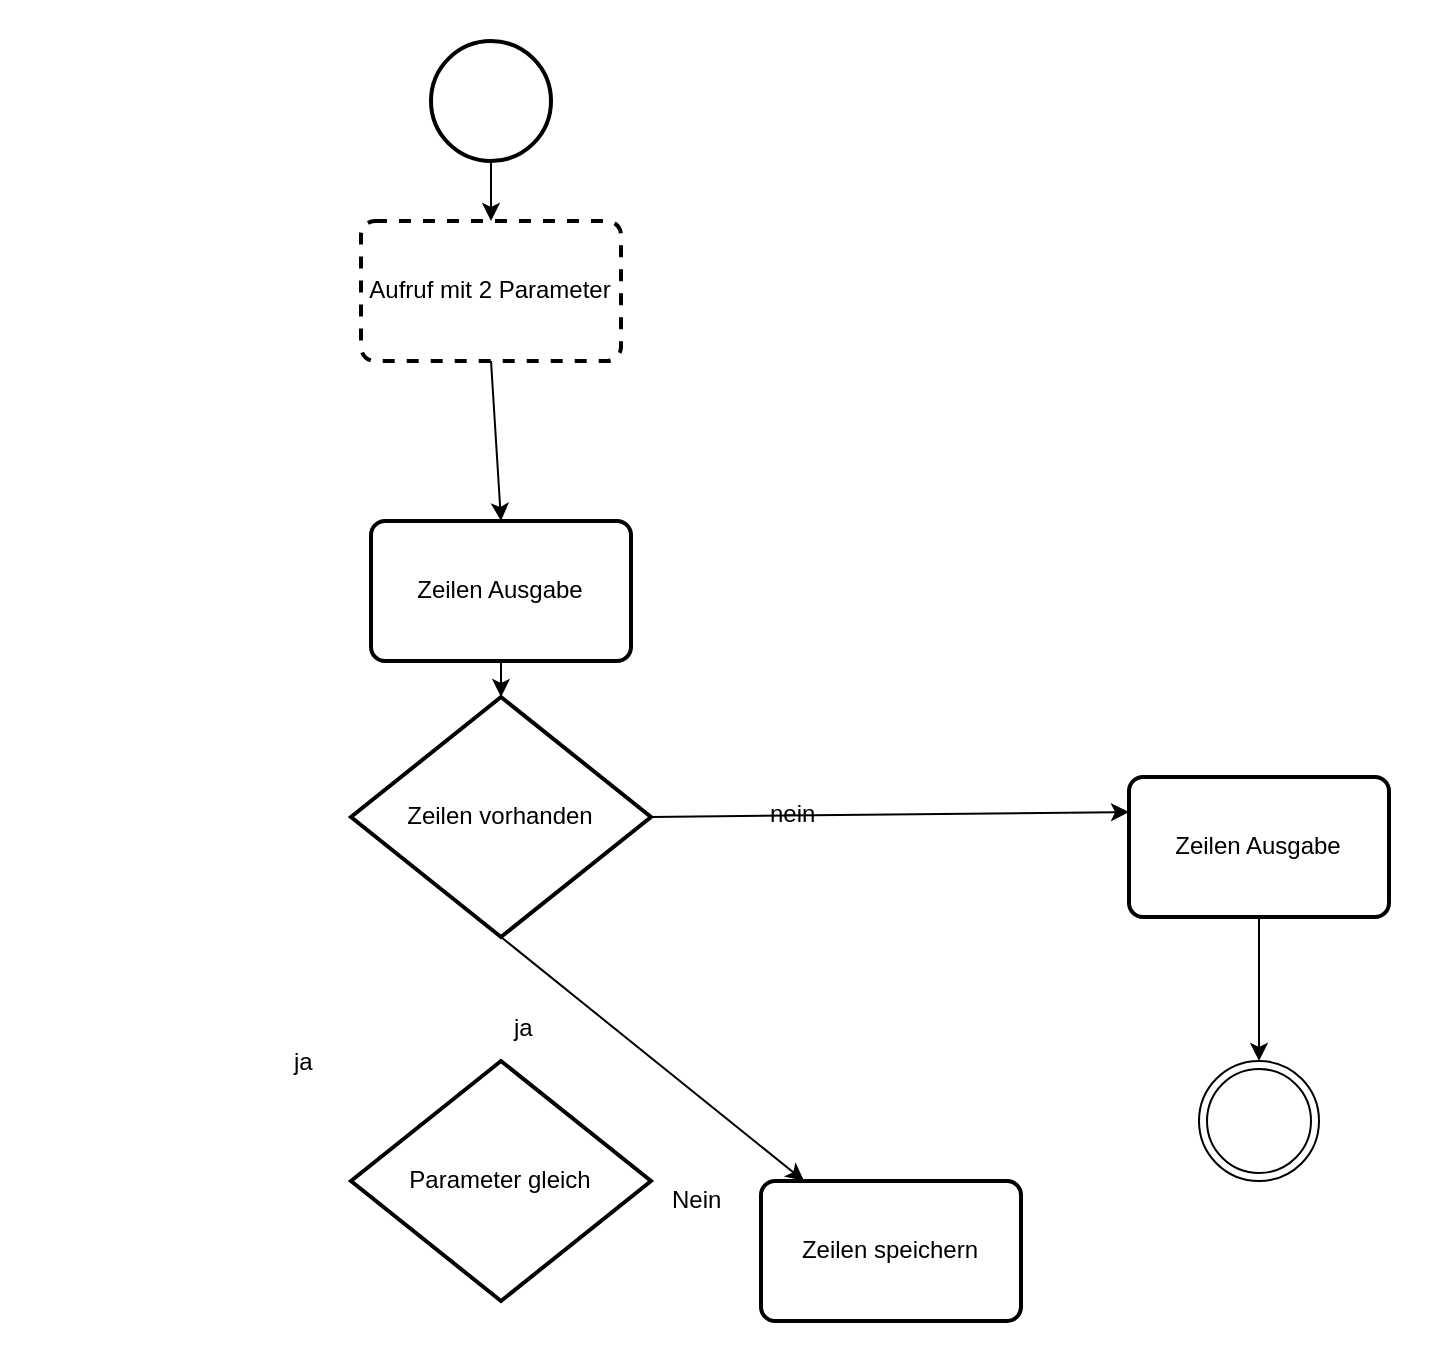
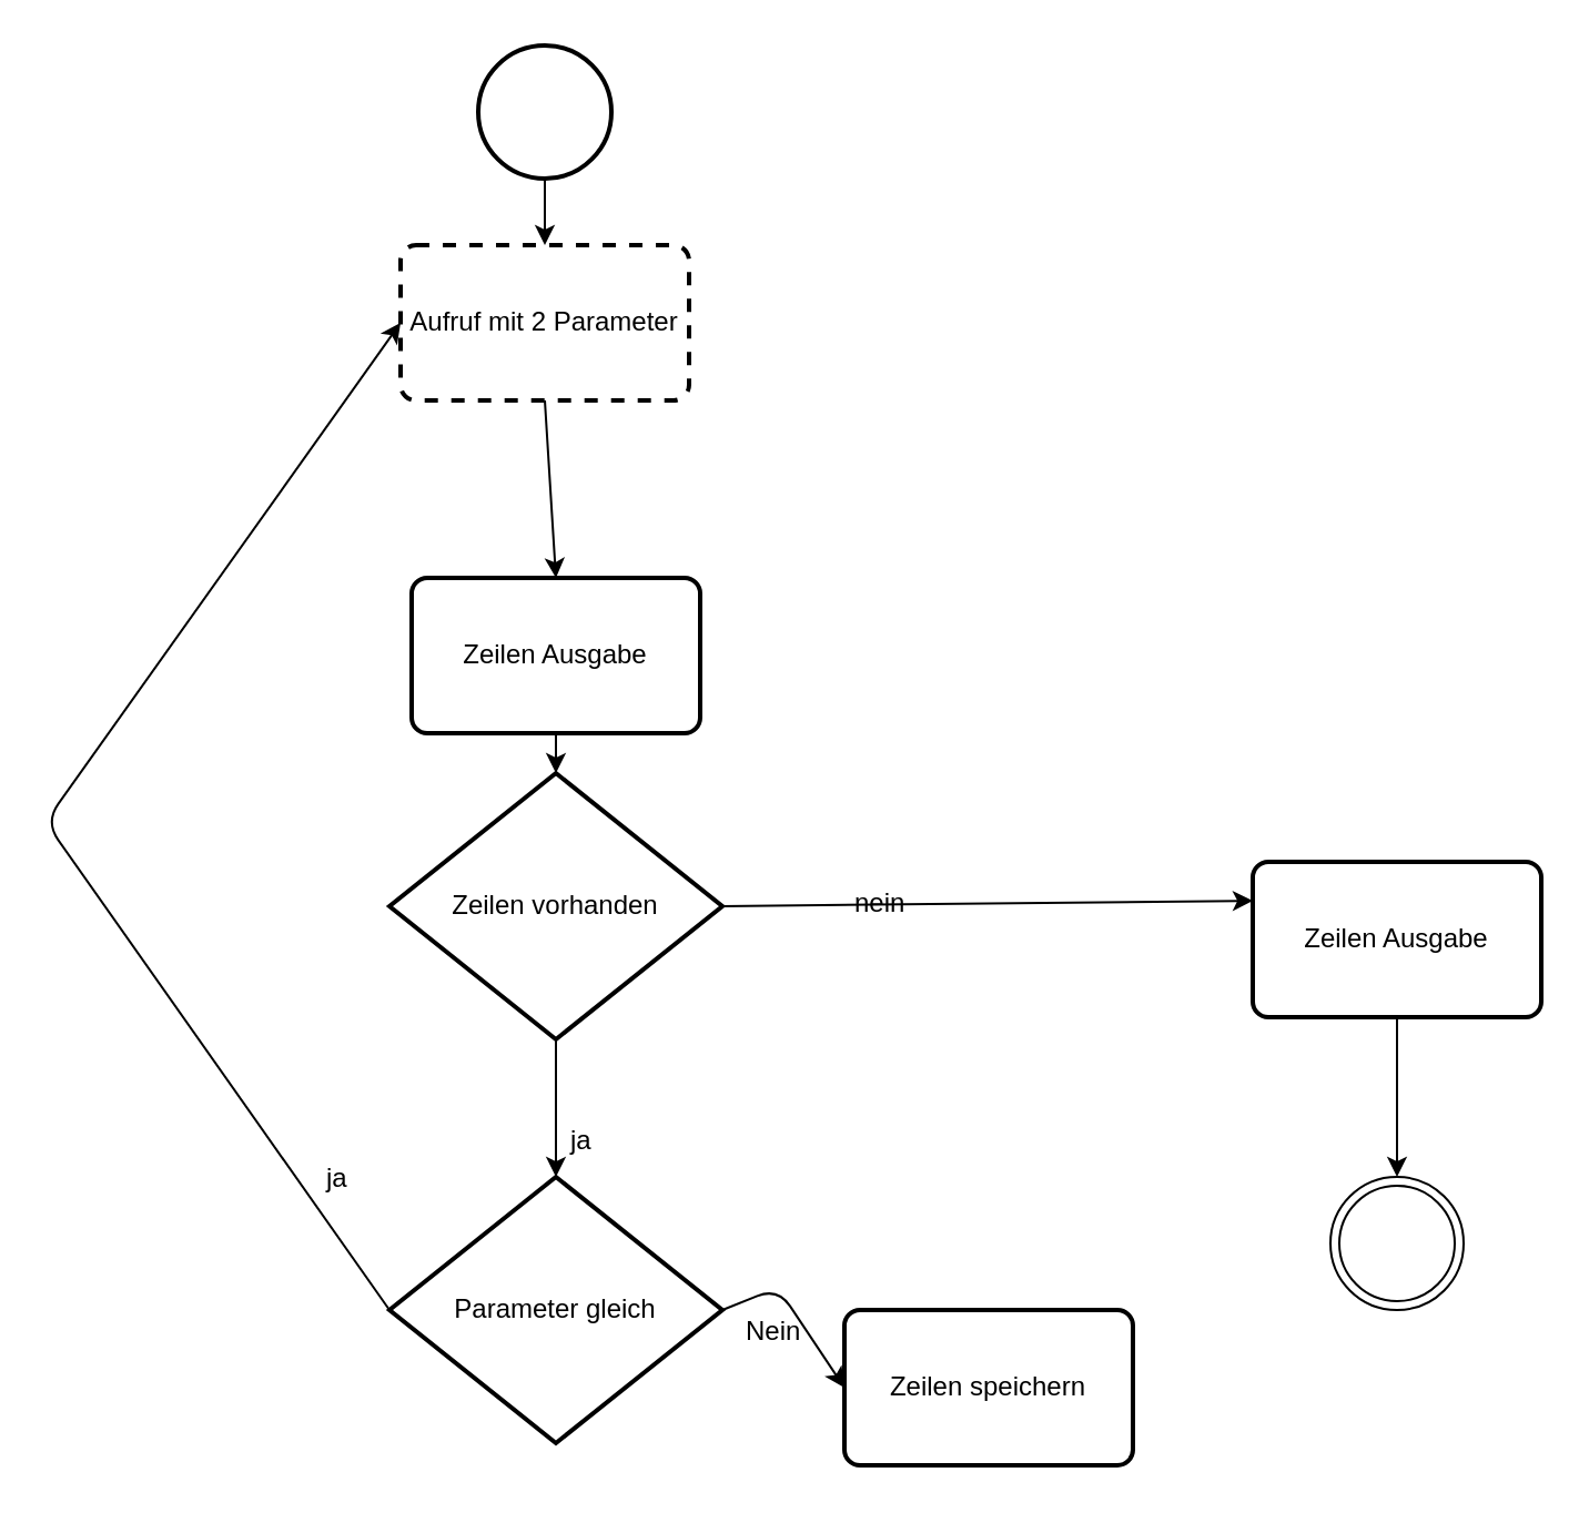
  <mxCell id="0" />
  <mxCell id="1" parent="0" />
  <mxCell id="2" value="Zeilen vorhanden" style="strokeWidth=2;html=1;shape=mxgraph.flowchart.decision;whiteSpace=wrap;" vertex="1" parent="1"><mxGeometry x="175" y="348" width="150" height="120" as="geometry" /></mxCell>
  <mxCell id="3" value="Aufruf mit 2 Parameter" style="rounded=1;whiteSpace=wrap;html=1;absoluteArcSize=1;arcSize=14;strokeWidth=2;dashed=1;" vertex="1" parent="1"><mxGeometry x="180" y="110" width="130" height="70" as="geometry" /></mxCell>
  <mxCell id="4" value="" style="verticalLabelPosition=bottom;verticalAlign=top;html=1;strokeWidth=2;shape=mxgraph.flowchart.on-page_reference;" vertex="1" parent="1"><mxGeometry x="215" y="20" width="60" height="60" as="geometry" /></mxCell>
  <mxCell id="5" value="" style="ellipse;shape=doubleEllipse;html=1;dashed=0;whitespace=wrap;aspect=fixed;" vertex="1" parent="1"><mxGeometry x="599" y="530" width="60" height="60" as="geometry" /></mxCell>
  <mxCell id="6" value="Zeilen Ausgabe" style="rounded=1;whiteSpace=wrap;html=1;absoluteArcSize=1;arcSize=14;strokeWidth=2;" vertex="1" parent="1"><mxGeometry x="185" y="260" width="130" height="70" as="geometry" /></mxCell>
  <mxCell id="7" value="Zeilen speichern" style="rounded=1;whiteSpace=wrap;html=1;absoluteArcSize=1;arcSize=14;strokeWidth=2;" vertex="1" parent="1"><mxGeometry x="380" y="590" width="130" height="70" as="geometry" /></mxCell>
  <mxCell id="8" value="Zeilen Ausgabe" style="rounded=1;whiteSpace=wrap;html=1;absoluteArcSize=1;arcSize=14;strokeWidth=2;" vertex="1" parent="1"><mxGeometry x="564" y="388" width="130" height="70" as="geometry" /></mxCell>
  <mxCell id="9" value="" style="endArrow=classic;html=1;exitX=0.5;exitY=1;exitDx=0;exitDy=0;entryX=0.5;entryY=0;entryDx=0;entryDy=0;" edge="1" parent="1" source="3" target="6"><mxGeometry width="50" height="50" relative="1" as="geometry"><mxPoint x="150" y="270" as="sourcePoint" /><mxPoint x="200" y="220" as="targetPoint" /></mxGeometry></mxCell>
  <mxCell id="10" value="" style="endArrow=classic;html=1;exitX=0.5;exitY=1;exitDx=0;exitDy=0;entryX=0.5;entryY=0;entryDx=0;entryDy=0;exitPerimeter=0;" edge="1" parent="1" source="4" target="3"><mxGeometry width="50" height="50" relative="1" as="geometry"><mxPoint x="255" y="190" as="sourcePoint" /><mxPoint x="260" y="270" as="targetPoint" /></mxGeometry></mxCell>
  <mxCell id="11" value="" style="endArrow=classic;html=1;exitX=0.5;exitY=1;exitDx=0;exitDy=0;entryX=0.5;entryY=0;entryDx=0;entryDy=0;entryPerimeter=0;" edge="1" parent="1" source="6" target="2"><mxGeometry width="50" height="50" relative="1" as="geometry"><mxPoint x="255" y="190" as="sourcePoint" /><mxPoint x="260" y="270" as="targetPoint" /></mxGeometry></mxCell>
  <mxCell id="12" value="" style="endArrow=classic;html=1;exitX=1;exitY=0.5;exitDx=0;exitDy=0;exitPerimeter=0;entryX=0;entryY=0.25;entryDx=0;entryDy=0;" edge="1" parent="1" source="2" target="8"><mxGeometry width="50" height="50" relative="1" as="geometry"><mxPoint x="400" y="320" as="sourcePoint" /><mxPoint x="450" y="270" as="targetPoint" /></mxGeometry></mxCell>
  <mxCell id="13" value="Parameter gleich" style="strokeWidth=2;html=1;shape=mxgraph.flowchart.decision;whiteSpace=wrap;" vertex="1" parent="1"><mxGeometry x="175" y="530" width="150" height="120" as="geometry" /></mxCell>
- <mxCell id="14" value="" style="endArrow=classic;html=1;exitX=0.5;exitY=1;exitDx=0;exitDy=0;exitPerimeter=0;" edge="1" parent="1" source="2" target="7"><mxGeometry width="50" height="50" relative="1" as="geometry"><mxPoint x="260" y="340" as="sourcePoint" /><mxPoint x="270" y="530" as="targetPoint" /></mxGeometry></mxCell>
+ <mxCell id="14" value="" style="endArrow=classic;html=1;exitX=0.5;exitY=1;exitDx=0;exitDy=0;exitPerimeter=0;entryX=0.5;entryY=0;entryDx=0;entryDy=0;entryPerimeter=0;" edge="1" parent="1" source="2" target="13"><mxGeometry width="50" height="50" relative="1" as="geometry"><mxPoint x="260" y="340" as="sourcePoint" /><mxPoint x="270" y="530" as="targetPoint" /></mxGeometry></mxCell>
+ <mxCell id="15" value="" style="endArrow=classic;html=1;exitX=1;exitY=0.5;exitDx=0;exitDy=0;exitPerimeter=0;entryX=0;entryY=0.5;entryDx=0;entryDy=0;" edge="1" parent="1" source="13" target="7"><mxGeometry width="50" height="50" relative="1" as="geometry"><mxPoint x="260" y="493" as="sourcePoint" /><mxPoint x="260" y="540" as="targetPoint" /><Array as="points"><mxPoint x="350" y="580" /></Array></mxGeometry></mxCell>
  <mxCell id="16" value="" style="endArrow=classic;html=1;exitX=0.5;exitY=1;exitDx=0;exitDy=0;entryX=0.5;entryY=0;entryDx=0;entryDy=0;" edge="1" parent="1" source="8" target="5"><mxGeometry width="50" height="50" relative="1" as="geometry"><mxPoint x="335" y="600" as="sourcePoint" /><mxPoint x="390" y="595" as="targetPoint" /></mxGeometry></mxCell>
+ <mxCell id="17" value="" style="endArrow=classic;html=1;exitX=0;exitY=0.5;exitDx=0;exitDy=0;exitPerimeter=0;entryX=0;entryY=0.5;entryDx=0;entryDy=0;" edge="1" parent="1" source="13" target="3"><mxGeometry width="50" height="50" relative="1" as="geometry"><mxPoint x="335" y="433" as="sourcePoint" /><mxPoint x="574" y="415.5" as="targetPoint" /><Array as="points"><mxPoint x="20" y="370" /></Array></mxGeometry></mxCell>
  <mxCell id="18" value="Nein" style="text;html=1;resizable=0;points=[];autosize=1;align=left;verticalAlign=top;spacingTop=-4;" vertex="1" parent="1"><mxGeometry x="334" y="590" width="40" height="20" as="geometry" /></mxCell>
  <mxCell id="19" value="ja" style="text;html=1;resizable=0;points=[];autosize=1;align=left;verticalAlign=top;spacingTop=-4;" vertex="1" parent="1"><mxGeometry x="145" y="521" width="20" height="20" as="geometry" /></mxCell>
  <mxCell id="20" value="nein" style="text;html=1;resizable=0;points=[];autosize=1;align=left;verticalAlign=top;spacingTop=-4;" vertex="1" parent="1"><mxGeometry x="383" y="397" width="40" height="20" as="geometry" /></mxCell>
  <mxCell id="21" value="ja" style="text;html=1;resizable=0;points=[];autosize=1;align=left;verticalAlign=top;spacingTop=-4;" vertex="1" parent="1"><mxGeometry x="255" y="504" width="20" height="20" as="geometry" /></mxCell>
